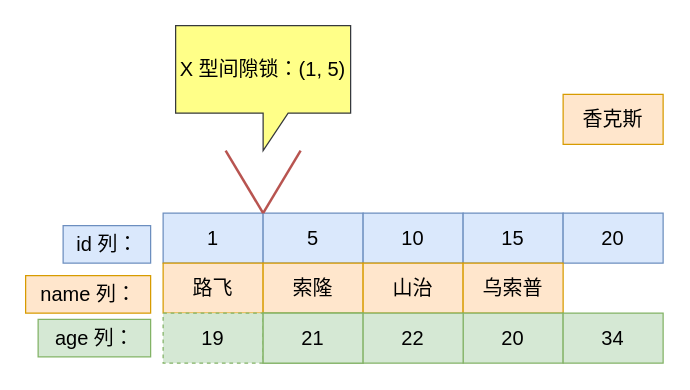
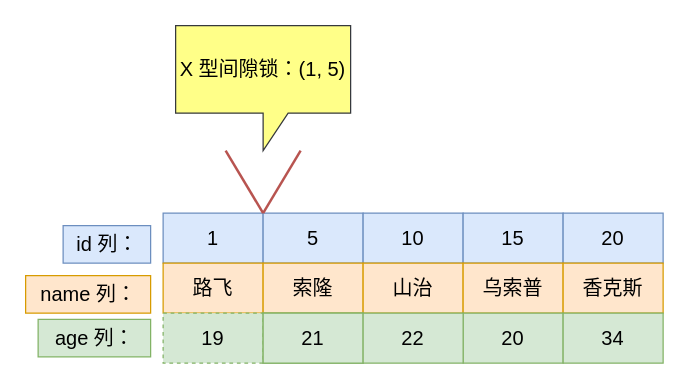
  <mxCell id="0" />
  <mxCell id="1" parent="0" />
  <mxCell id="2" value="1" style="rounded=0;whiteSpace=wrap;html=1;fontSize=16;fillColor=#dae8fc;strokeColor=#6c8ebf;" vertex="1" parent="1"><mxGeometry x="130" y="170" width="80" height="40" as="geometry" /></mxCell>
  <mxCell id="3" value="5" style="rounded=0;whiteSpace=wrap;html=1;fontSize=16;fillColor=#dae8fc;strokeColor=#6c8ebf;" vertex="1" parent="1"><mxGeometry x="210" y="170" width="80" height="40" as="geometry" /></mxCell>
  <mxCell id="4" value="10" style="rounded=0;whiteSpace=wrap;html=1;fontSize=16;fillColor=#dae8fc;strokeColor=#6c8ebf;" vertex="1" parent="1"><mxGeometry x="290" y="170" width="80" height="40" as="geometry" /></mxCell>
  <mxCell id="5" value="15" style="rounded=0;whiteSpace=wrap;html=1;fontSize=16;fillColor=#dae8fc;strokeColor=#6c8ebf;" vertex="1" parent="1"><mxGeometry x="370" y="170" width="80" height="40" as="geometry" /></mxCell>
  <mxCell id="6" value="20" style="rounded=0;whiteSpace=wrap;html=1;fontSize=16;fillColor=#dae8fc;strokeColor=#6c8ebf;" vertex="1" parent="1"><mxGeometry x="450" y="170" width="80" height="40" as="geometry" /></mxCell>
  <mxCell id="7" value="路飞" style="rounded=0;whiteSpace=wrap;html=1;fontSize=16;fillColor=#ffe6cc;strokeColor=#d79b00;" vertex="1" parent="1"><mxGeometry x="130" y="210" width="80" height="40" as="geometry" /></mxCell>
  <mxCell id="8" value="索隆" style="rounded=0;whiteSpace=wrap;html=1;fontSize=16;fillColor=#ffe6cc;strokeColor=#d79b00;" vertex="1" parent="1"><mxGeometry x="210" y="210" width="80" height="40" as="geometry" /></mxCell>
  <mxCell id="9" value="山治" style="rounded=0;whiteSpace=wrap;html=1;fontSize=16;fillColor=#ffe6cc;strokeColor=#d79b00;" vertex="1" parent="1"><mxGeometry x="290" y="210" width="80" height="40" as="geometry" /></mxCell>
  <mxCell id="10" value="乌索普" style="rounded=0;whiteSpace=wrap;html=1;fontSize=16;fillColor=#ffe6cc;strokeColor=#d79b00;" vertex="1" parent="1"><mxGeometry x="370" y="210" width="80" height="40" as="geometry" /></mxCell>
- <mxCell id="11" value="香克斯" style="rounded=0;whiteSpace=wrap;html=1;fontSize=16;fillColor=#ffe6cc;strokeColor=#d79b00;" vertex="1" parent="1"><mxGeometry x="450" y="75" width="80" height="40" as="geometry" /></mxCell>
+ <mxCell id="11" value="香克斯" style="rounded=0;whiteSpace=wrap;html=1;fontSize=16;fillColor=#ffe6cc;strokeColor=#d79b00;" vertex="1" parent="1"><mxGeometry x="450" y="210" width="80" height="40" as="geometry" /></mxCell>
  <mxCell id="12" value="19" style="rounded=0;whiteSpace=wrap;html=1;fontSize=16;fillColor=#d5e8d4;strokeColor=#82b366;dashed=1;" vertex="1" parent="1"><mxGeometry x="130" y="250" width="80" height="40" as="geometry" /></mxCell>
  <mxCell id="13" value="21" style="rounded=0;whiteSpace=wrap;html=1;fontSize=16;fillColor=#d5e8d4;strokeColor=#82b366;" vertex="1" parent="1"><mxGeometry x="210" y="250" width="80" height="40" as="geometry" /></mxCell>
  <mxCell id="14" value="21" style="rounded=0;whiteSpace=wrap;html=1;fontSize=16;fillColor=#d5e8d4;strokeColor=#82b366;" vertex="1" parent="1"><mxGeometry x="210" y="250" width="80" height="40" as="geometry" /></mxCell>
  <mxCell id="15" value="20" style="rounded=0;whiteSpace=wrap;html=1;fontSize=16;fillColor=#d5e8d4;strokeColor=#82b366;" vertex="1" parent="1"><mxGeometry x="370" y="250" width="80" height="40" as="geometry" /></mxCell>
  <mxCell id="16" value="22" style="rounded=0;whiteSpace=wrap;html=1;fontSize=16;fillColor=#d5e8d4;strokeColor=#82b366;" vertex="1" parent="1"><mxGeometry x="290" y="250" width="80" height="40" as="geometry" /></mxCell>
  <mxCell id="17" value="34" style="rounded=0;whiteSpace=wrap;html=1;fontSize=16;fillColor=#d5e8d4;strokeColor=#82b366;" vertex="1" parent="1"><mxGeometry x="450" y="250" width="80" height="40" as="geometry" /></mxCell>
  <mxCell id="18" value="id 列：" style="text;html=1;align=center;verticalAlign=middle;resizable=0;points=[];autosize=1;strokeColor=#6c8ebf;fillColor=#dae8fc;fontSize=16;" vertex="1" parent="1"><mxGeometry x="50" y="180" width="70" height="30" as="geometry" /></mxCell>
  <mxCell id="19" value="age 列：" style="text;html=1;align=center;verticalAlign=middle;resizable=0;points=[];autosize=1;strokeColor=#82b366;fillColor=#d5e8d4;fontSize=16;" vertex="1" parent="1"><mxGeometry x="30" y="255" width="90" height="30" as="geometry" /></mxCell>
  <mxCell id="20" value="name 列：" style="text;html=1;align=center;verticalAlign=middle;resizable=0;points=[];autosize=1;strokeColor=#d79b00;fillColor=#ffe6cc;fontSize=16;" vertex="1" parent="1"><mxGeometry x="20" y="220" width="100" height="30" as="geometry" /></mxCell>
  <mxCell id="21" value="X 型间隙锁：(1, 5)" style="shape=callout;whiteSpace=wrap;html=1;perimeter=calloutPerimeter;fontSize=16;fillColor=#ffff88;strokeColor=#36393d;" vertex="1" parent="1"><mxGeometry x="140" y="20" width="140" height="100" as="geometry" /></mxCell>
  <mxCell id="22" value="" style="endArrow=none;html=1;rounded=0;entryX=0;entryY=0;entryDx=0;entryDy=0;fillColor=#f8cecc;strokeColor=#b85450;strokeWidth=2;" edge="1" parent="1" target="3"><mxGeometry width="50" height="50" relative="1" as="geometry"><mxPoint x="180" y="120" as="sourcePoint" /><mxPoint x="130" y="100" as="targetPoint" /></mxGeometry></mxCell>
  <mxCell id="23" value="" style="endArrow=none;html=1;rounded=0;fillColor=#f8cecc;strokeColor=#b85450;strokeWidth=2;" edge="1" parent="1"><mxGeometry width="50" height="50" relative="1" as="geometry"><mxPoint x="210" y="170" as="sourcePoint" /><mxPoint x="240" y="120" as="targetPoint" /></mxGeometry></mxCell>
